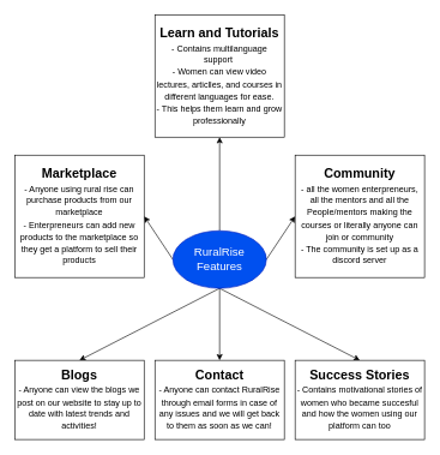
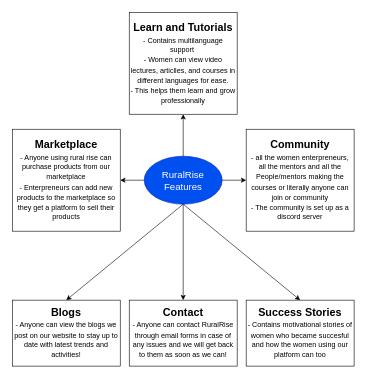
  <mxCell id="0" />
  <mxCell id="1" parent="0" />
  <mxCell id="2" style="edgeStyle=none;html=1;exitX=0;exitY=0.5;exitDx=0;exitDy=0;entryX=1;entryY=0.5;entryDx=0;entryDy=0;fontSize=12;" edge="1" parent="1" source="8" target="9"><mxGeometry relative="1" as="geometry" /></mxCell>
  <mxCell id="3" style="edgeStyle=none;html=1;exitX=1;exitY=0.5;exitDx=0;exitDy=0;entryX=0;entryY=0.5;entryDx=0;entryDy=0;fontSize=12;" edge="1" parent="1" source="8" target="11"><mxGeometry relative="1" as="geometry" /></mxCell>
  <mxCell id="4" style="edgeStyle=none;html=1;exitX=0.5;exitY=0;exitDx=0;exitDy=0;entryX=0.5;entryY=1;entryDx=0;entryDy=0;fontSize=12;" edge="1" parent="1" source="8" target="10"><mxGeometry relative="1" as="geometry" /></mxCell>
  <mxCell id="5" style="edgeStyle=none;html=1;exitX=0.5;exitY=1;exitDx=0;exitDy=0;entryX=0.5;entryY=0;entryDx=0;entryDy=0;fontSize=12;" edge="1" parent="1" source="8" target="12"><mxGeometry relative="1" as="geometry" /></mxCell>
  <mxCell id="6" style="edgeStyle=none;html=1;exitX=0.5;exitY=1;exitDx=0;exitDy=0;entryX=0.5;entryY=0;entryDx=0;entryDy=0;fontSize=12;" edge="1" parent="1" source="8" target="14"><mxGeometry relative="1" as="geometry" /></mxCell>
  <mxCell id="7" style="edgeStyle=none;html=1;exitX=0.5;exitY=1;exitDx=0;exitDy=0;entryX=0.5;entryY=0;entryDx=0;entryDy=0;fontSize=12;" edge="1" parent="1" source="8" target="13"><mxGeometry relative="1" as="geometry" /></mxCell>
- <mxCell id="8" value="&lt;font size=&quot;3&quot;&gt;RuralRise&lt;br&gt;Features&lt;/font&gt;" style="ellipse;whiteSpace=wrap;html=1;fillColor=#0050ef;fontColor=#ffffff;strokeColor=#001DBC;" vertex="1" parent="1"><mxGeometry x="240" y="320" width="130" height="80" as="geometry" /></mxCell>
+ <mxCell id="8" value="&lt;font size=&quot;3&quot;&gt;RuralRise&lt;br&gt;Features&lt;/font&gt;" style="ellipse;whiteSpace=wrap;html=1;fillColor=#0050ef;fontColor=#ffffff;strokeColor=#001DBC;" vertex="1" parent="1"><mxGeometry x="240" y="260" width="130" height="80" as="geometry" /></mxCell>
  <mxCell id="9" value="&lt;div style=&quot;&quot;&gt;&lt;b style=&quot;background-color: initial; font-size: 18px;&quot;&gt;Marketplace&lt;/b&gt;&lt;/div&gt;&lt;font style=&quot;&quot;&gt;&lt;div style=&quot;&quot;&gt;&lt;span style=&quot;background-color: initial; font-size: 12px;&quot;&gt;- Anyone using rural rise can purchase products from our marketplace&lt;/span&gt;&lt;br&gt;&lt;span style=&quot;background-color: initial; font-size: 12px;&quot;&gt;- Enterpreneurs can add new products to the marketplace so they get a platform to sell their products&lt;/span&gt;&lt;br&gt;&lt;/div&gt;&lt;/font&gt;" style="whiteSpace=wrap;html=1;fontSize=14;" vertex="1" parent="1"><mxGeometry x="20" y="215" width="180" height="170" as="geometry" /></mxCell>
  <mxCell id="10" value="&lt;div style=&quot;&quot;&gt;&lt;span style=&quot;background-color: initial; font-size: 18px;&quot;&gt;&lt;b&gt;Learn and Tutorials&lt;/b&gt;&lt;/span&gt;&lt;/div&gt;&lt;div style=&quot;&quot;&gt;&lt;span style=&quot;background-color: initial; font-size: 12px;&quot;&gt;- Contains multilanguage support&amp;nbsp;&lt;/span&gt;&lt;/div&gt;&lt;div style=&quot;&quot;&gt;&lt;span style=&quot;font-size: 12px;&quot;&gt;- Women can view video lectures, articlles, and courses in different languages for ease.&lt;/span&gt;&lt;/div&gt;&lt;div style=&quot;&quot;&gt;&lt;span style=&quot;font-size: 12px;&quot;&gt;- This helps them learn and grow professionally&lt;/span&gt;&lt;/div&gt;" style="whiteSpace=wrap;html=1;fontSize=14;" vertex="1" parent="1"><mxGeometry x="215" y="20" width="180" height="170" as="geometry" /></mxCell>
  <mxCell id="11" value="&lt;div style=&quot;&quot;&gt;&lt;span style=&quot;background-color: initial; font-size: 18px;&quot;&gt;&lt;b&gt;Community&lt;/b&gt;&lt;/span&gt;&lt;/div&gt;&lt;div style=&quot;&quot;&gt;&lt;span style=&quot;background-color: initial; font-size: 12px;&quot;&gt;- all the women enterpreneurs, all the mentors and all the People/mentors making the courses or literally anyone can join or community&lt;/span&gt;&lt;/div&gt;&lt;div style=&quot;&quot;&gt;&lt;span style=&quot;background-color: initial; font-size: 12px;&quot;&gt;- The community is set up as a discord server&lt;/span&gt;&lt;/div&gt;" style="whiteSpace=wrap;html=1;fontSize=14;" vertex="1" parent="1"><mxGeometry x="410" y="215" width="180" height="170" as="geometry" /></mxCell>
  <mxCell id="12" value="&lt;div style=&quot;&quot;&gt;&lt;span style=&quot;background-color: initial; font-size: 18px;&quot;&gt;&lt;b&gt;Contact&lt;/b&gt;&lt;/span&gt;&lt;/div&gt;&lt;div style=&quot;&quot;&gt;&lt;span style=&quot;background-color: initial; font-size: 12px;&quot;&gt;- Anyone can contact RuralRise through email forms in case of any issues and we will get back to them as soon as we can!&lt;/span&gt;&lt;/div&gt;" style="whiteSpace=wrap;html=1;fontSize=14;" vertex="1" parent="1"><mxGeometry x="215" y="500" width="180" height="110" as="geometry" /></mxCell>
  <mxCell id="13" value="&lt;div style=&quot;&quot;&gt;&lt;span style=&quot;background-color: initial; font-size: 18px;&quot;&gt;&lt;b&gt;Success Stories&lt;/b&gt;&lt;/span&gt;&lt;/div&gt;&lt;div style=&quot;&quot;&gt;&lt;span style=&quot;background-color: initial; font-size: 12px;&quot;&gt;- Contains motivational stories of women who became succesful and how the women using our platform can too&lt;/span&gt;&lt;br&gt;&lt;/div&gt;" style="whiteSpace=wrap;html=1;fontSize=14;" vertex="1" parent="1"><mxGeometry x="410" y="500" width="180" height="110" as="geometry" /></mxCell>
  <mxCell id="14" value="&lt;div style=&quot;&quot;&gt;&lt;span style=&quot;background-color: initial; font-size: 18px;&quot;&gt;&lt;b&gt;Blogs&lt;/b&gt;&lt;/span&gt;&lt;/div&gt;&lt;div style=&quot;&quot;&gt;&lt;span style=&quot;background-color: initial; font-size: 12px;&quot;&gt;- Anyone can view the blogs we post on our website to stay up to date with latest trends and activities!&lt;/span&gt;&lt;br&gt;&lt;/div&gt;" style="whiteSpace=wrap;html=1;fontSize=14;" vertex="1" parent="1"><mxGeometry x="20" y="500" width="180" height="110" as="geometry" /></mxCell>
